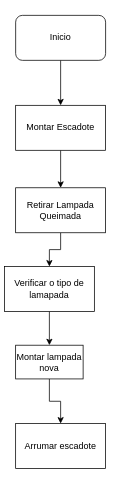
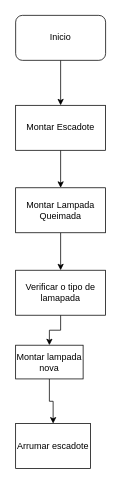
  <mxCell id="0" />
  <mxCell id="1" parent="0" />
  <mxCell id="2" value="" style="edgeStyle=orthogonalEdgeStyle;rounded=0;orthogonalLoop=1;jettySize=auto;html=1;" edge="1" parent="1" source="3" target="5"><mxGeometry relative="1" as="geometry" /></mxCell>
  <mxCell id="3" value="Inicio" style="rounded=1;whiteSpace=wrap;html=1;" vertex="1" parent="1"><mxGeometry x="20" y="20" width="120" height="60" as="geometry" /></mxCell>
  <mxCell id="4" value="" style="edgeStyle=orthogonalEdgeStyle;rounded=0;orthogonalLoop=1;jettySize=auto;html=1;" edge="1" parent="1" source="5" target="7"><mxGeometry relative="1" as="geometry" /></mxCell>
  <mxCell id="5" value="Montar Escadote" style="rounded=0;whiteSpace=wrap;html=1;" vertex="1" parent="1"><mxGeometry x="20" y="140" width="120" height="60" as="geometry" /></mxCell>
  <mxCell id="6" value="" style="edgeStyle=orthogonalEdgeStyle;rounded=0;orthogonalLoop=1;jettySize=auto;html=1;" edge="1" parent="1" source="7" target="9"><mxGeometry relative="1" as="geometry" /></mxCell>
- <mxCell id="7" value="Retirar Lampada Queimada" style="rounded=0;whiteSpace=wrap;html=1;" vertex="1" parent="1"><mxGeometry x="20" y="250" width="120" height="60" as="geometry" /></mxCell>
+ <mxCell id="7" value="Montar Lampada Queimada" style="rounded=0;whiteSpace=wrap;html=1;" vertex="1" parent="1"><mxGeometry x="20" y="250" width="120" height="60" as="geometry" /></mxCell>
  <mxCell id="8" value="" style="edgeStyle=orthogonalEdgeStyle;rounded=0;orthogonalLoop=1;jettySize=auto;html=1;" edge="1" parent="1" source="9" target="11"><mxGeometry relative="1" as="geometry" /></mxCell>
- <mxCell id="9" value="Verificar o tipo de lamapada" style="rounded=0;whiteSpace=wrap;html=1;" vertex="1" parent="1"><mxGeometry x="5" y="355" width="120" height="60" as="geometry" /></mxCell>
+ <mxCell id="9" value="Verificar o tipo de lamapada" style="rounded=0;whiteSpace=wrap;html=1;" vertex="1" parent="1"><mxGeometry x="20" y="360" width="120" height="60" as="geometry" /></mxCell>
  <mxCell id="10" value="" style="edgeStyle=orthogonalEdgeStyle;rounded=0;orthogonalLoop=1;jettySize=auto;html=1;" edge="1" parent="1" source="11" target="12"><mxGeometry relative="1" as="geometry" /></mxCell>
  <mxCell id="11" value="Montar lampada nova" style="rounded=0;whiteSpace=wrap;html=1;" vertex="1" parent="1"><mxGeometry x="20" y="460" width="90" height="45" as="geometry" /></mxCell>
- <mxCell id="12" value="Arrumar escadote" style="rounded=0;whiteSpace=wrap;html=1;" vertex="1" parent="1"><mxGeometry x="20" y="564.5" width="120" height="60" as="geometry" /></mxCell>
+ <mxCell id="12" value="Arrumar escadote" style="rounded=0;whiteSpace=wrap;html=1;" vertex="1" parent="1"><mxGeometry x="20" y="564.5" width="100" height="60" as="geometry" /></mxCell>
